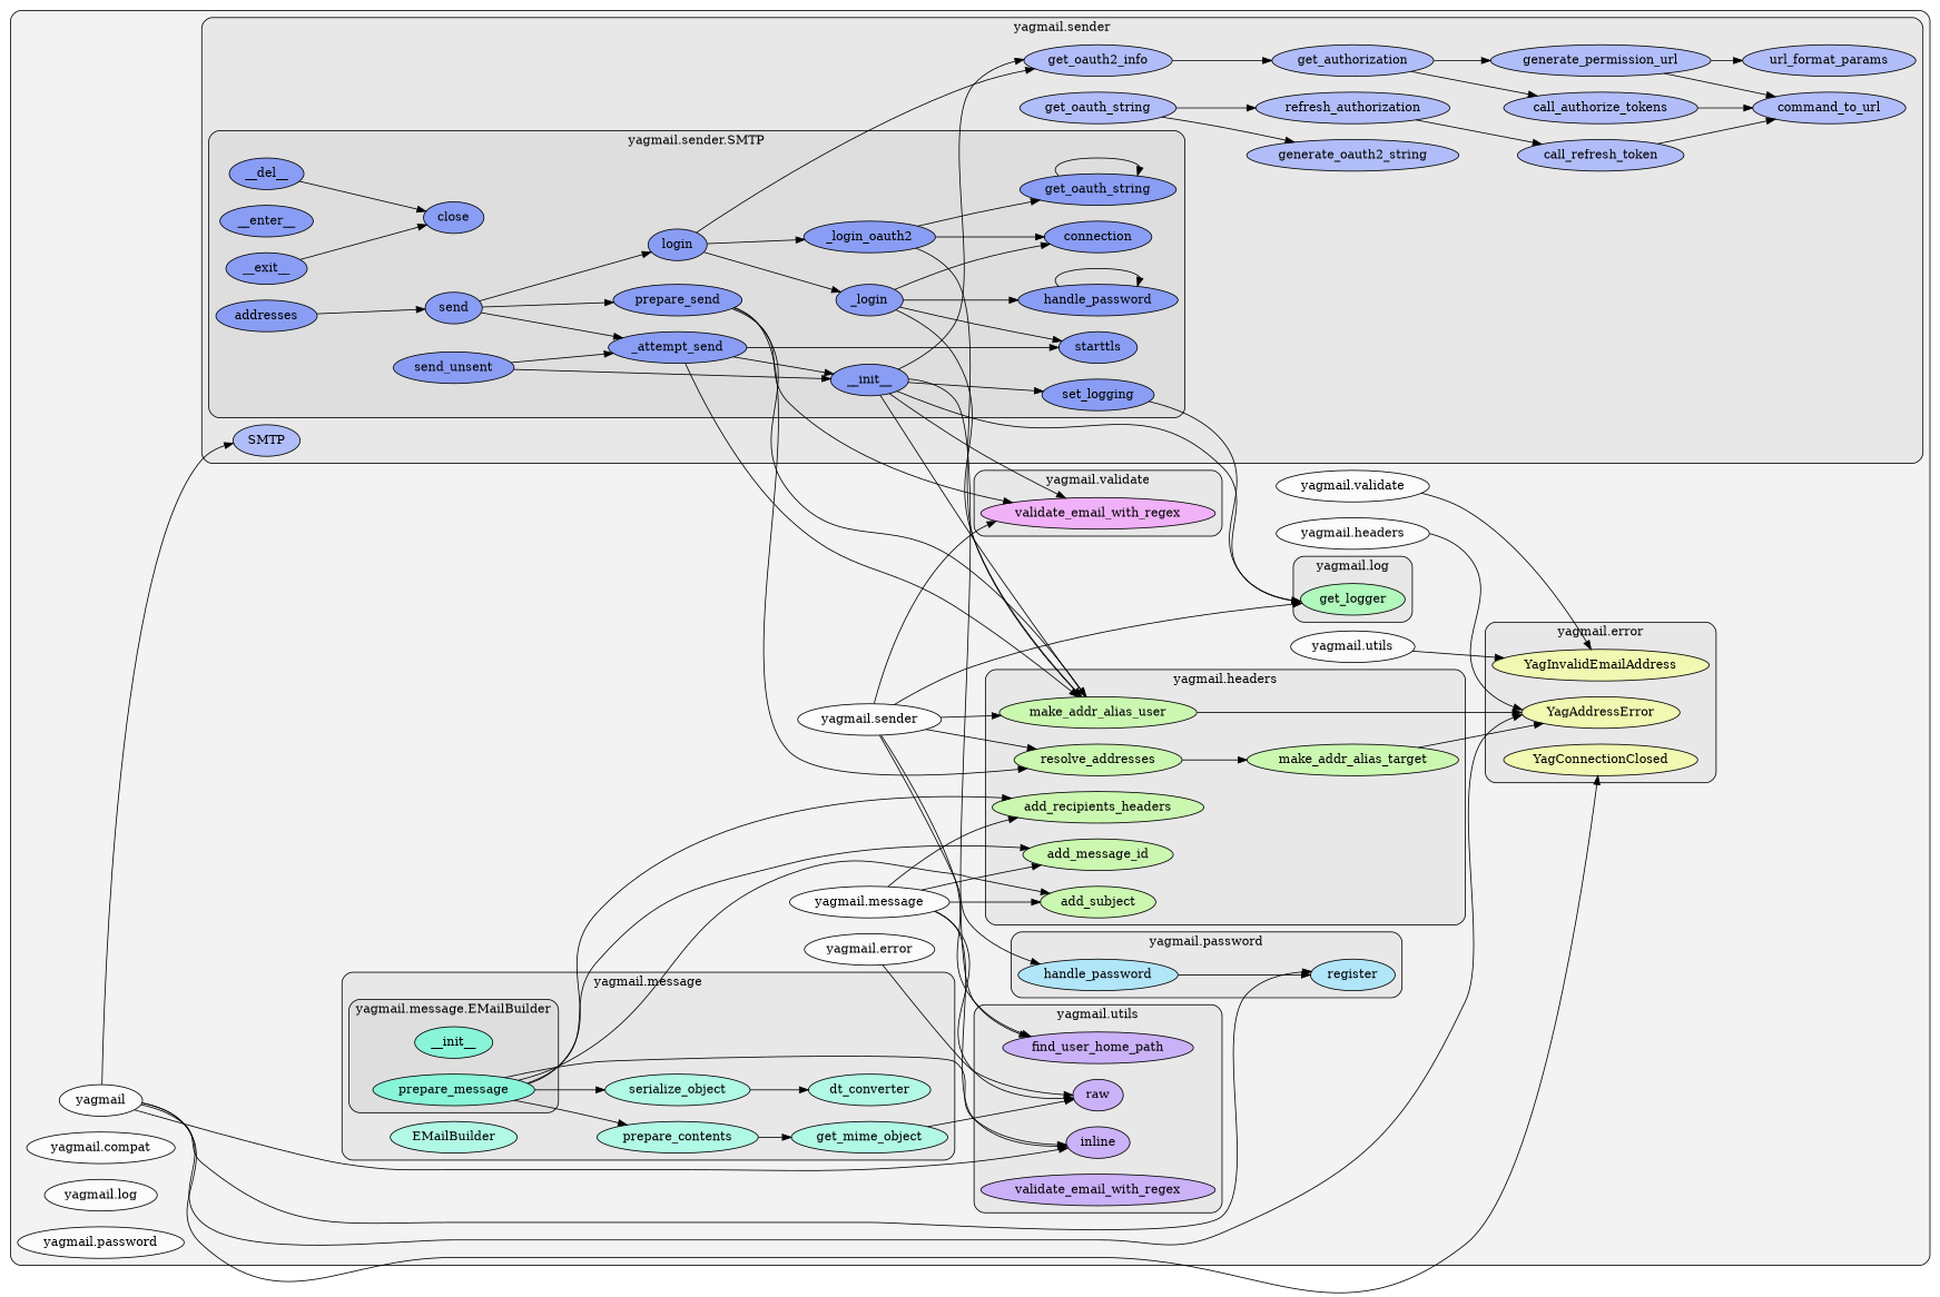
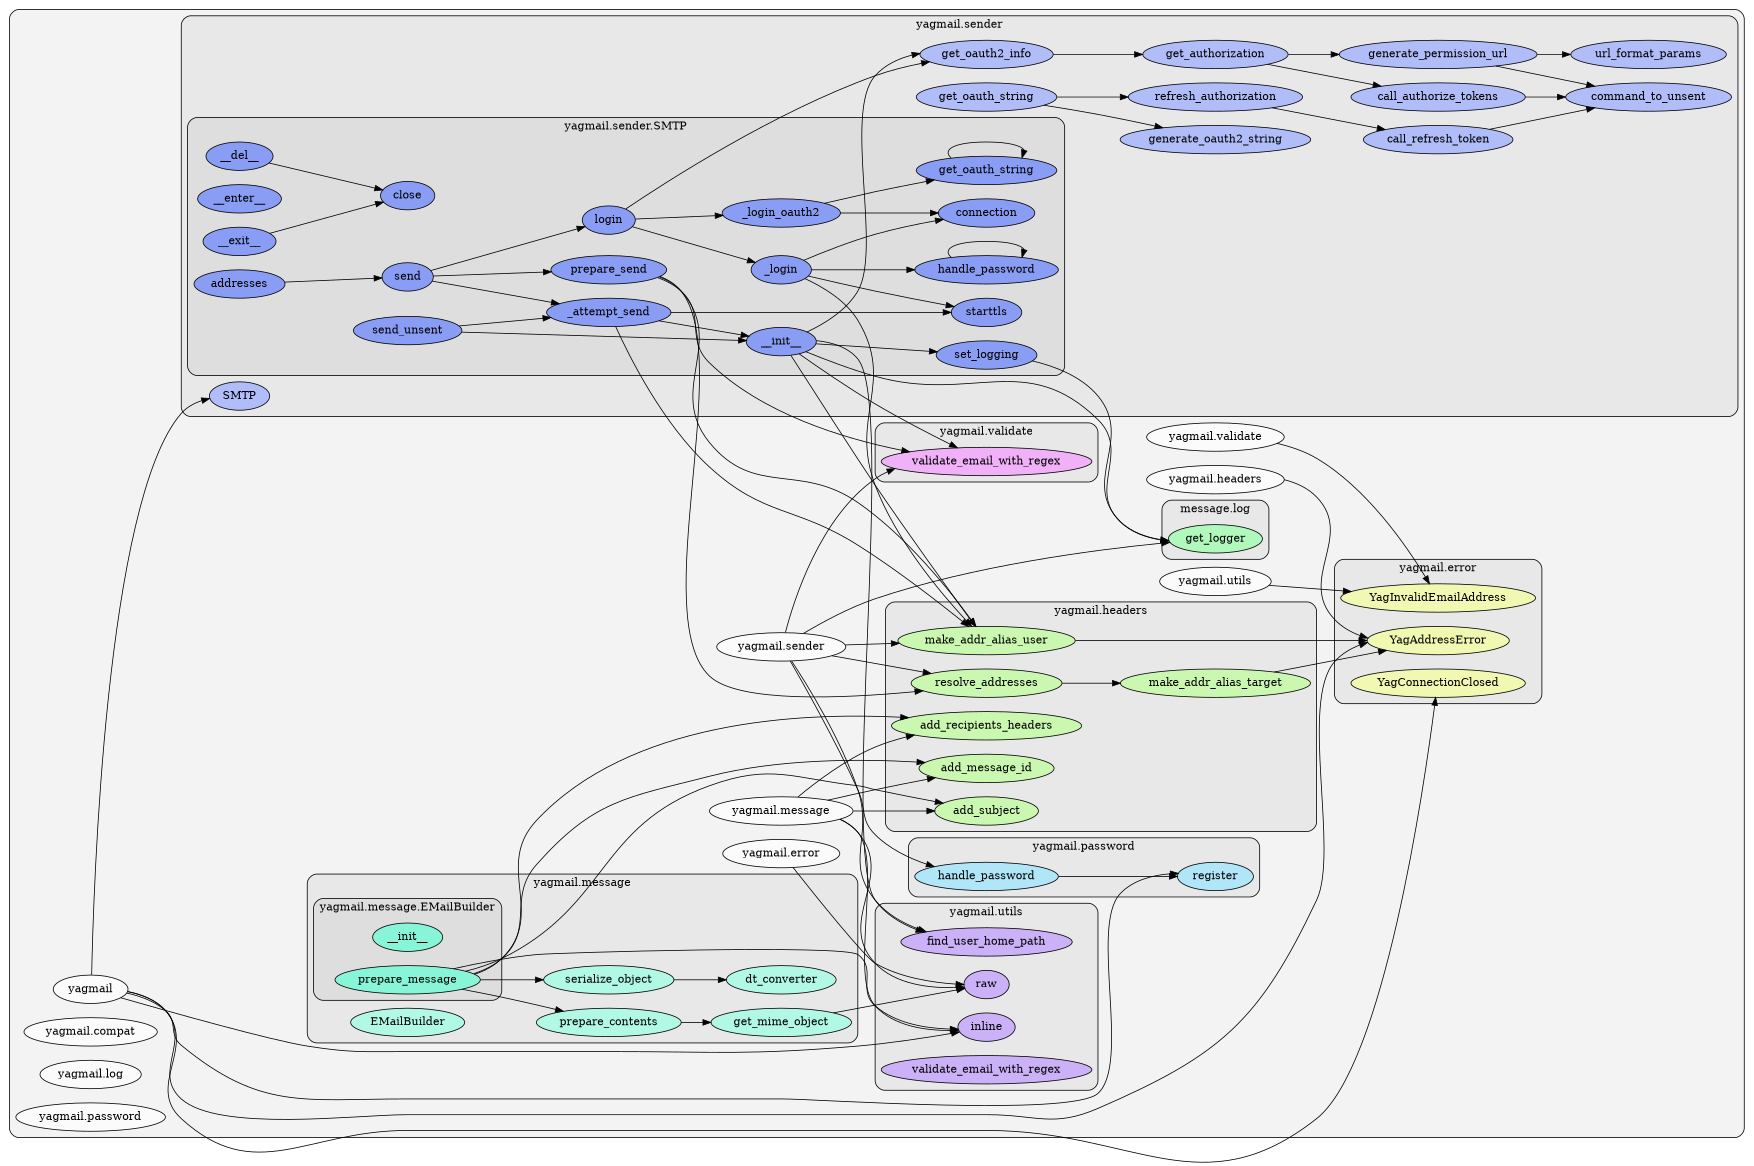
  digraph {
    clusterrank=local
    rankdir=LR
    node [fillcolor="#6581ffb2" fontcolor="#000000" group=7 style=filled]
    edge [color="#000000" style=solid]
    n1 [fillcolor="#f5ff99b2" group=2 label=YagAddressError]
    n2 [fillcolor="#f5ff99b2" group=2 label=YagConnectionClosed]
    n3 [fillcolor="#f5ff99b2" group=2 label=YagInvalidEmailAddress]
    n4 [fillcolor="#beff99b2" group=3 label=add_message_id]
    n5 [fillcolor="#beff99b2" group=3 label=add_recipients_headers]
    n6 [fillcolor="#beff99b2" group=3 label=add_subject]
    n7 [fillcolor="#beff99b2" group=3 label=make_addr_alias_target]
    n8 [fillcolor="#beff99b2" group=3 label=make_addr_alias_user]
    n9 [fillcolor="#beff99b2" group=3 label=resolve_addresses]
    n10 [fillcolor="#99ffabb2" group=4 label=get_logger]
    n11 [fillcolor="#65ffd5b2" group=5 label=__init__]
    n12 [fillcolor="#65ffd5b2" group=5 label=prepare_message]
    n13 [fillcolor="#99ffe3b2" group=5 label=EMailBuilder]
    n14 [fillcolor="#99ffe3b2" group=5 label=dt_converter]
    n15 [fillcolor="#99ffe3b2" group=5 label=get_mime_object]
    n16 [fillcolor="#99ffe3b2" group=5 label=prepare_contents]
    n17 [fillcolor="#99ffe3b2" group=5 label=serialize_object]
    n18 [fillcolor="#99e3ffb2" group=6 label=handle_password]
    n19 [fillcolor="#99e3ffb2" group=6 label=register]
    n20 [label=__del__]
    n21 [label=__enter__]
    n22 [label=__exit__]
    n23 [label=__init__]
    n24 [label=_attempt_send]
    n25 [label=_login]
    n26 [label=_login_oauth2]
    n27 [label=close]
    n28 [label=connection]
    n29 [label=addresses]
    n30 [label=get_oauth_string]
    n31 [label=handle_password]
    n32 [label=login]
    n33 [label=prepare_send]
    n34 [label=send]
    n35 [label=send_unsent]
    n36 [label=set_logging]
    n37 [label=starttls]
    n38 [fillcolor="#99abffb2" label=SMTP]
    n39 [fillcolor="#99abffb2" label=call_authorize_tokens]
    n40 [fillcolor="#99abffb2" label=call_refresh_token]
-   n41 [fillcolor="#99abffb2" label=command_to_url]
+   n41 [fillcolor="#99abffb2" label=command_to_unsent]
    n42 [fillcolor="#99abffb2" label=generate_oauth2_string]
    n43 [fillcolor="#99abffb2" label=generate_permission_url]
    n44 [fillcolor="#99abffb2" label=get_authorization]
    n45 [fillcolor="#99abffb2" label=get_oauth2_info]
    n46 [fillcolor="#99abffb2" label=get_oauth_string]
    n47 [fillcolor="#99abffb2" label=refresh_authorization]
    n48 [fillcolor="#99abffb2" label=url_format_params]
    n49 [fillcolor="#be99ffb2" group=8 label=find_user_home_path]
    n50 [fillcolor="#be99ffb2" group=8 label=inline]
    n51 [fillcolor="#be99ffb2" group=8 label=raw]
    n52 [fillcolor="#be99ffb2" group=8 label=validate_email_with_regex]
    n53 [fillcolor="#f599ffb2" group=9 label=validate_email_with_regex]
    n54 [fillcolor="#ffffffb2" group=0 label=yagmail]
    n55 [fillcolor="#ffffffb2" group=1 label="yagmail.compat"]
    n56 [fillcolor="#ffffffb2" group=2 label="yagmail.error"]
    n57 [fillcolor="#ffffffb2" group=3 label="yagmail.headers"]
    n58 [fillcolor="#ffffffb2" group=4 label="yagmail.log"]
    n59 [fillcolor="#ffffffb2" group=5 label="yagmail.message"]
    n60 [fillcolor="#ffffffb2" group=6 label="yagmail.password"]
    n61 [fillcolor="#ffffffb2" label="yagmail.sender"]
    n62 [fillcolor="#ffffffb2" group=8 label="yagmail.utils"]
    n63 [fillcolor="#ffffffb2" group=9 label="yagmail.validate"]
    subgraph cluster_1 {
      fillcolor="#80808018"
      style="filled,rounded"
      n54
      n55
      n56
      n57
      n58
      n59
      n60
      n61
      n62
      n63
      subgraph cluster_2 {
        fillcolor="#80808018"
        label="yagmail.error"
        style="filled,rounded"
        n1
        n2
        n3
      }
      subgraph cluster_3 {
        fillcolor="#80808018"
        label="yagmail.headers"
        style="filled,rounded"
        n4
        n5
        n6
        n7
        n8
        n9
      }
      subgraph cluster_4 {
        fillcolor="#80808018"
-       label="yagmail.log"
+       label="message.log"
        style="filled,rounded"
        n10
      }
      subgraph cluster_5 {
        fillcolor="#80808018"
        label="yagmail.message"
        style="filled,rounded"
        n13
        n14
        n15
        n16
        n17
        subgraph cluster_6 {
          fillcolor="#80808018"
          label="yagmail.message.EMailBuilder"
          style="filled,rounded"
          n11
          n12
        }
      }
      subgraph cluster_7 {
        fillcolor="#80808018"
        label="yagmail.password"
        style="filled,rounded"
        n18
        n19
      }
      subgraph cluster_8 {
        fillcolor="#80808018"
        label="yagmail.sender"
        style="filled,rounded"
        n38
        n39
        n40
        n41
        n42
        n43
        n44
        n45
        n46
        n47
        n48
        subgraph cluster_9 {
          fillcolor="#80808018"
          label="yagmail.sender.SMTP"
          style="filled,rounded"
          n20
          n21
          n22
          n23
          n24
          n25
          n26
          n27
          n28
          n29
          n30
          n31
          n32
          n33
          n34
          n35
          n36
          n37
        }
      }
      subgraph cluster_10 {
        fillcolor="#80808018"
        label="yagmail.utils"
        style="filled,rounded"
        n49
        n50
        n51
        n52
      }
      subgraph cluster_11 {
        fillcolor="#80808018"
        label="yagmail.validate"
        style="filled,rounded"
        n53
      }
    }
    n7 -> n1
    n8 -> n1
    n9 -> n7
    n12 -> n4
    n12 -> n5
    n12 -> n6
    n12 -> n16
    n12 -> n17
    n12 -> n50
    n15 -> n51
    n16 -> n15
    n17 -> n14
    n18 -> n19
    n20 -> n27
    n22 -> n27
    n23 -> n8
    n23 -> n10
    n23 -> n36
    n23 -> n45
    n23 -> n49
    n23 -> n53
    n24 -> n8
    n24 -> n23
    n24 -> n37
    n25 -> n8
    n25 -> n28
    n25 -> n31
    n25 -> n37
-   n26 -> n8
    n26 -> n28
    n26 -> n30
    n29 -> n34
    n30 -> n30
    n31 -> n31
    n32 -> n25
    n32 -> n26
    n32 -> n45
    n33 -> n8
    n33 -> n9
    n33 -> n53
    n34 -> n24
    n34 -> n32
    n34 -> n33
    n35 -> n23
    n35 -> n24
    n36 -> n10
    n39 -> n41
    n40 -> n41
    n43 -> n41
    n43 -> n48
    n44 -> n39
    n44 -> n43
    n45 -> n44
    n46 -> n42
    n46 -> n47
    n47 -> n40
    n54 -> n1
    n54 -> n2
    n54 -> n19
    n54 -> n38
    n54 -> n50
    n56 -> n51
    n57 -> n1
    n59 -> n4
    n59 -> n5
    n59 -> n6
    n59 -> n50
    n59 -> n51
    n61 -> n8
    n61 -> n9
    n61 -> n10
    n61 -> n18
    n61 -> n49
    n61 -> n53
    n62 -> n3
    n63 -> n3
  }
